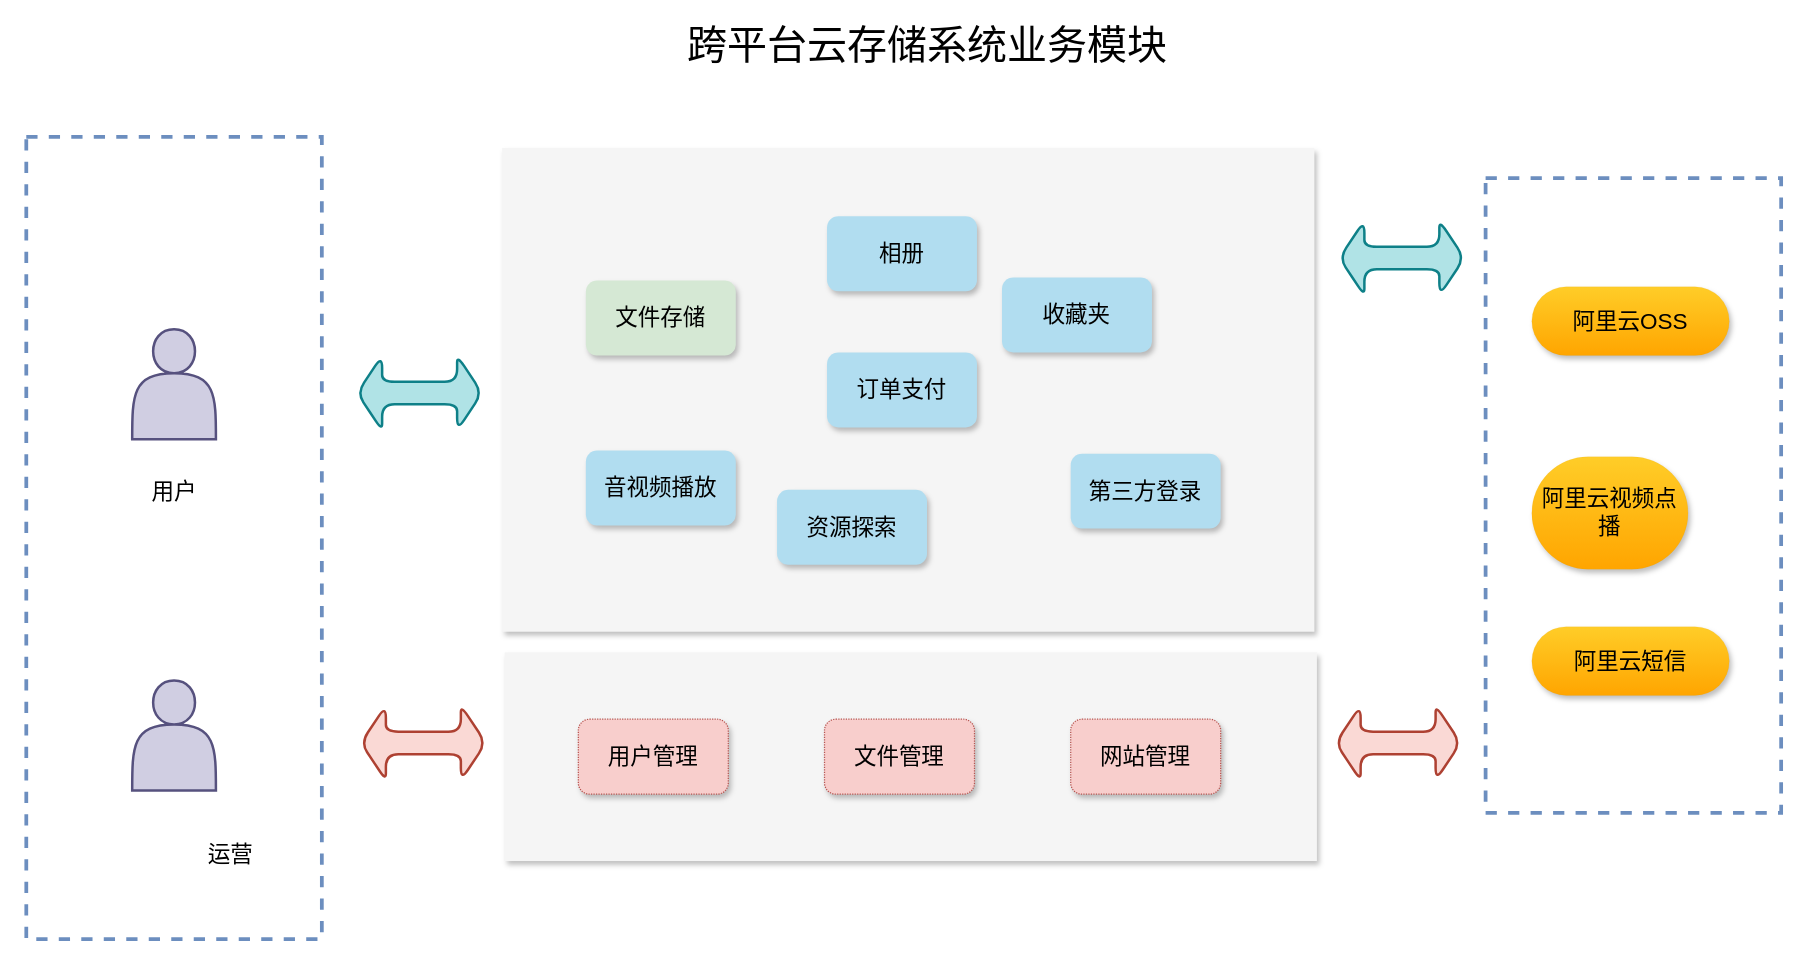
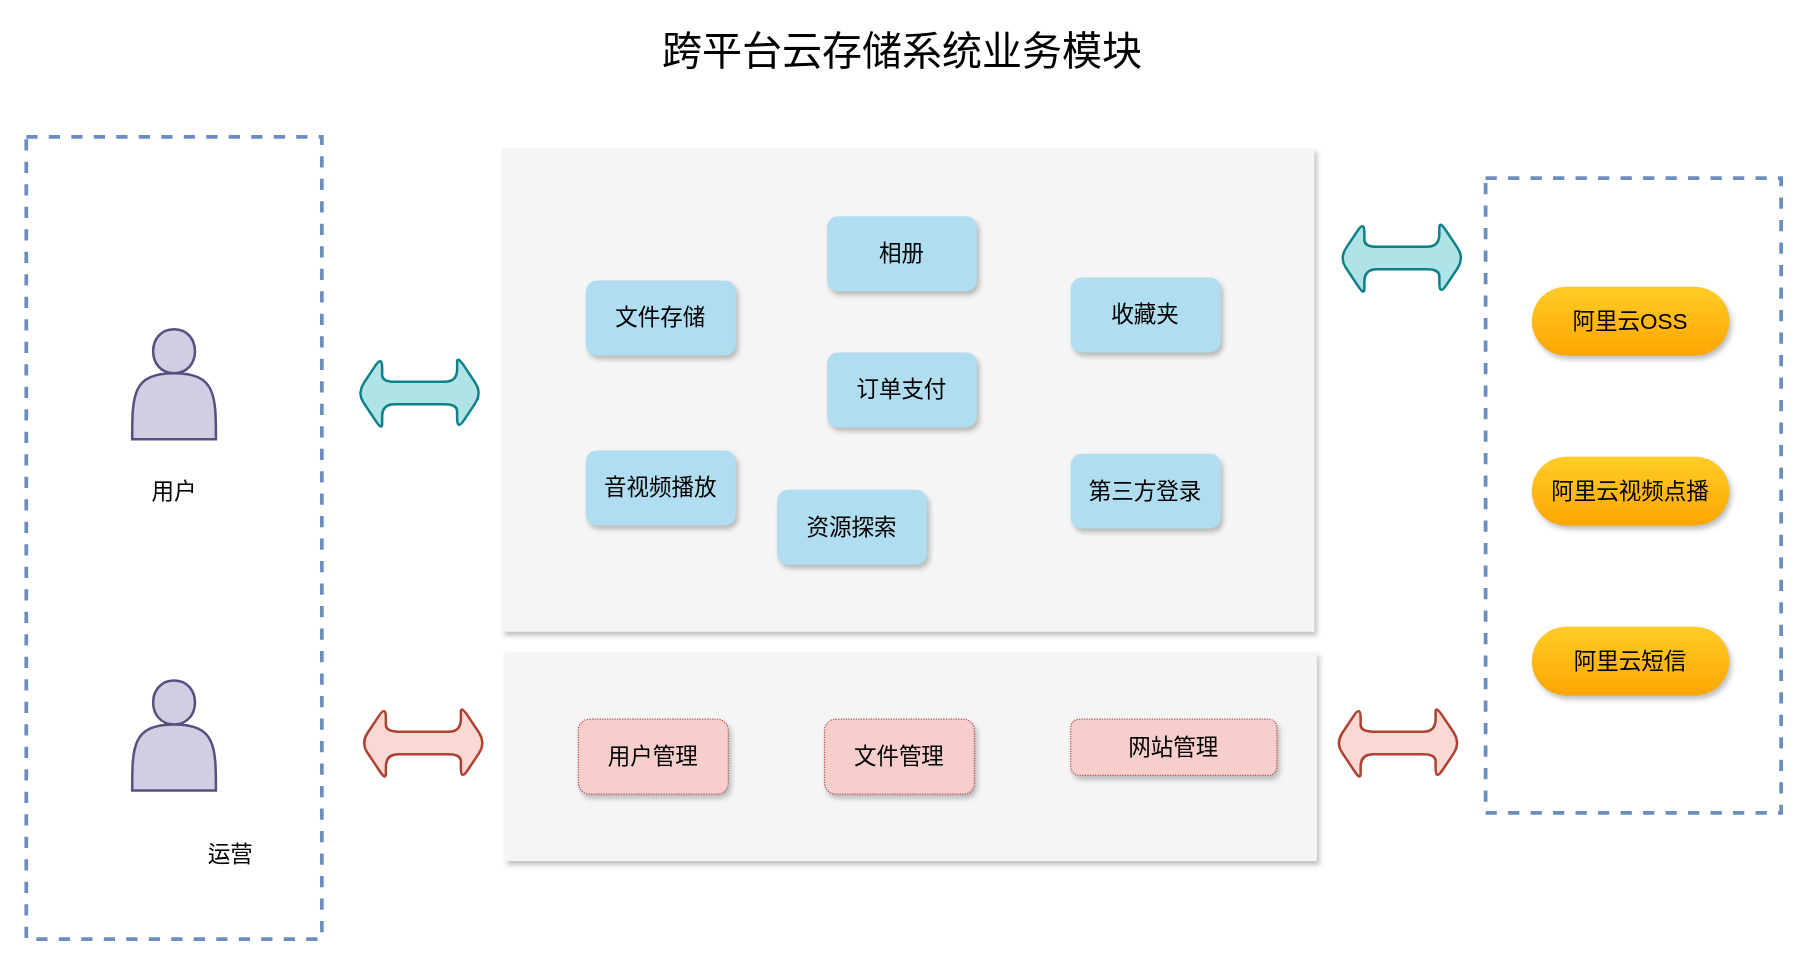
  <mxCell id="0" style=";html=1;" />
  <mxCell id="1" style=";html=1;" parent="0" />
- <mxCell id="2" value="跨平台云存储系统业务模块" style="text;html=1;align=center;verticalAlign=middle;resizable=0;points=[];autosize=1;strokeColor=none;fillColor=none;fontSize=32;" vertex="1" parent="1"><mxGeometry x="544" y="15" width="394" height="42" as="geometry" /></mxCell>
+ <mxCell id="2" value="跨平台云存储系统业务模块" style="text;html=1;align=center;verticalAlign=middle;resizable=0;points=[];autosize=1;strokeColor=none;fillColor=none;fontSize=32;" vertex="1" parent="1"><mxGeometry x="524" y="20" width="394" height="42" as="geometry" /></mxCell>
  <mxCell id="3" value="" style="whiteSpace=wrap;html=1;fontSize=22;labelBackgroundColor=none;labelBorderColor=none;shadow=1;dashed=1;dashPattern=1 4;fillColor=#f5f5f5;fontColor=#333333;strokeColor=none;strokeWidth=0;glass=0;rounded=0;" vertex="1" parent="1"><mxGeometry x="401" y="118" width="650" height="387" as="geometry" /></mxCell>
  <mxCell id="4" value="" style="whiteSpace=wrap;html=1;fontSize=22;labelBackgroundColor=none;labelBorderColor=none;fillColor=#f5f5f5;strokeColor=none;shadow=1;dashed=1;dashPattern=1 1;fontColor=#333333;" vertex="1" parent="1"><mxGeometry x="403" y="521.5" width="650" height="167" as="geometry" /></mxCell>
- <mxCell id="5" value="收藏夹" style="rounded=1;whiteSpace=wrap;html=1;shadow=1;dashed=1;dashPattern=1 1;labelBackgroundColor=none;labelBorderColor=none;fontSize=18;fillColor=#b1ddf0;strokeColor=none;" vertex="1" parent="1"><mxGeometry x="801" y="221.5" width="120" height="60" as="geometry" /></mxCell>
+ <mxCell id="5" value="收藏夹" style="rounded=1;whiteSpace=wrap;html=1;shadow=1;dashed=1;dashPattern=1 1;labelBackgroundColor=none;labelBorderColor=none;fontSize=18;fillColor=#b1ddf0;strokeColor=none;" vertex="1" parent="1"><mxGeometry x="856" y="221.5" width="120" height="60" as="geometry" /></mxCell>
  <mxCell id="6" value="订单支付" style="rounded=1;whiteSpace=wrap;html=1;shadow=1;dashed=1;dashPattern=1 1;labelBackgroundColor=none;labelBorderColor=none;fontSize=18;fillColor=#b1ddf0;strokeColor=none;" vertex="1" parent="1"><mxGeometry x="661" y="281.5" width="120" height="60" as="geometry" /></mxCell>
  <mxCell id="7" value="音视频播放" style="rounded=1;whiteSpace=wrap;html=1;shadow=1;dashed=1;dashPattern=1 1;labelBackgroundColor=none;labelBorderColor=none;fontSize=18;fillColor=#b1ddf0;strokeColor=none;" vertex="1" parent="1"><mxGeometry x="468" y="360" width="120" height="60" as="geometry" /></mxCell>
  <mxCell id="8" value="第三方登录" style="rounded=1;whiteSpace=wrap;html=1;shadow=1;dashed=1;dashPattern=1 1;labelBackgroundColor=none;labelBorderColor=none;fontSize=18;fillColor=#b1ddf0;strokeColor=none;" vertex="1" parent="1"><mxGeometry x="856" y="362.5" width="120" height="60" as="geometry" /></mxCell>
  <mxCell id="9" value="&lt;font style=&quot;vertical-align: inherit&quot;&gt;&lt;font style=&quot;vertical-align: inherit&quot;&gt;阿里云OSS&lt;br&gt;&lt;/font&gt;&lt;/font&gt;" style="rounded=1;whiteSpace=wrap;html=1;shadow=1;glass=0;dashed=1;dashPattern=1 4;labelBackgroundColor=none;labelBorderColor=none;fontSize=18;strokeWidth=0;arcSize=50;fillColor=#ffcd28;strokeColor=#d79b00;gradientColor=#ffa500;" vertex="1" parent="1"><mxGeometry x="1225" y="229" width="158" height="55" as="geometry" /></mxCell>
- <mxCell id="10" value="&lt;font style=&quot;vertical-align: inherit&quot;&gt;&lt;font style=&quot;vertical-align: inherit&quot;&gt;阿里云视频点播&lt;br&gt;&lt;/font&gt;&lt;/font&gt;" style="rounded=1;whiteSpace=wrap;html=1;shadow=1;glass=0;dashed=1;dashPattern=1 4;labelBackgroundColor=none;labelBorderColor=none;fontSize=18;strokeWidth=0;arcSize=50;fillColor=#ffcd28;strokeColor=#d79b00;gradientColor=#ffa500;" vertex="1" parent="1"><mxGeometry x="1225" y="365" width="125" height="90" as="geometry" /></mxCell>
+ <mxCell id="10" value="&lt;font style=&quot;vertical-align: inherit&quot;&gt;&lt;font style=&quot;vertical-align: inherit&quot;&gt;阿里云视频点播&lt;br&gt;&lt;/font&gt;&lt;/font&gt;" style="rounded=1;whiteSpace=wrap;html=1;shadow=1;glass=0;dashed=1;dashPattern=1 4;labelBackgroundColor=none;labelBorderColor=none;fontSize=18;strokeWidth=0;arcSize=50;fillColor=#ffcd28;strokeColor=#d79b00;gradientColor=#ffa500;" vertex="1" parent="1"><mxGeometry x="1225" y="365" width="158" height="55" as="geometry" /></mxCell>
  <mxCell id="11" value="&lt;font style=&quot;vertical-align: inherit&quot;&gt;&lt;font style=&quot;vertical-align: inherit&quot;&gt;阿里云短信&lt;br&gt;&lt;/font&gt;&lt;/font&gt;" style="rounded=1;whiteSpace=wrap;html=1;shadow=1;glass=0;dashed=1;dashPattern=1 4;labelBackgroundColor=none;labelBorderColor=none;fontSize=18;strokeWidth=0;arcSize=50;fillColor=#ffcd28;strokeColor=#d79b00;gradientColor=#ffa500;" vertex="1" parent="1"><mxGeometry x="1225" y="501" width="158" height="55" as="geometry" /></mxCell>
- <mxCell id="12" value="文件存储" style="rounded=1;whiteSpace=wrap;html=1;shadow=1;dashed=1;dashPattern=1 1;labelBackgroundColor=none;labelBorderColor=none;fontSize=18;fillColor=#d5e8d4;strokeColor=none;" vertex="1" parent="1"><mxGeometry x="468" y="224" width="120" height="60" as="geometry" /></mxCell>
+ <mxCell id="12" value="文件存储" style="rounded=1;whiteSpace=wrap;html=1;shadow=1;dashed=1;dashPattern=1 1;labelBackgroundColor=none;labelBorderColor=none;fontSize=18;fillColor=#b1ddf0;strokeColor=none;" vertex="1" parent="1"><mxGeometry x="468" y="224" width="120" height="60" as="geometry" /></mxCell>
  <mxCell id="13" value="相册" style="rounded=1;whiteSpace=wrap;html=1;shadow=1;dashed=1;dashPattern=1 1;labelBackgroundColor=none;labelBorderColor=none;fontSize=18;fillColor=#b1ddf0;strokeColor=none;" vertex="1" parent="1"><mxGeometry x="661" y="172.5" width="120" height="60" as="geometry" /></mxCell>
  <mxCell id="14" value="用户管理" style="rounded=1;whiteSpace=wrap;html=1;shadow=1;dashed=1;dashPattern=1 1;labelBackgroundColor=none;labelBorderColor=none;fontSize=18;fillColor=#f8cecc;strokeColor=#b85450;gradientColor=none;" vertex="1" parent="1"><mxGeometry x="462" y="575" width="120" height="60" as="geometry" /></mxCell>
  <mxCell id="15" value="文件管理" style="rounded=1;whiteSpace=wrap;html=1;shadow=1;dashed=1;dashPattern=1 1;labelBackgroundColor=none;labelBorderColor=none;fontSize=18;fillColor=#f8cecc;strokeColor=#b85450;gradientColor=none;" vertex="1" parent="1"><mxGeometry x="659" y="575" width="120" height="60" as="geometry" /></mxCell>
- <mxCell id="16" value="网站管理" style="rounded=1;whiteSpace=wrap;html=1;shadow=1;dashed=1;dashPattern=1 1;labelBackgroundColor=none;labelBorderColor=none;fontSize=18;fillColor=#f8cecc;strokeColor=#b85450;gradientColor=none;" vertex="1" parent="1"><mxGeometry x="856" y="575" width="120" height="60" as="geometry" /></mxCell>
+ <mxCell id="16" value="网站管理" style="rounded=1;whiteSpace=wrap;html=1;shadow=1;dashed=1;dashPattern=1 1;labelBackgroundColor=none;labelBorderColor=none;fontSize=18;fillColor=#f8cecc;strokeColor=#b85450;gradientColor=none;" vertex="1" parent="1"><mxGeometry x="856" y="575" width="165" height="45" as="geometry" /></mxCell>
  <mxCell id="17" value="资源探索" style="rounded=1;whiteSpace=wrap;html=1;shadow=1;dashed=1;dashPattern=1 1;labelBackgroundColor=none;labelBorderColor=none;fontSize=18;fillColor=#b1ddf0;strokeColor=none;" vertex="1" parent="1"><mxGeometry x="621" y="391.5" width="120" height="60" as="geometry" /></mxCell>
  <mxCell id="18" value="" style="rounded=0;whiteSpace=wrap;html=1;shadow=0;glass=0;dashed=1;labelBackgroundColor=none;labelBorderColor=none;fontSize=18;strokeWidth=3;fillColor=none;gradientColor=#7ea6e0;strokeColor=#6C8EBF;" vertex="1" parent="1"><mxGeometry x="1188" y="142" width="236.5" height="508" as="geometry" /></mxCell>
  <mxCell id="19" value="" style="shape=doubleArrow;whiteSpace=wrap;html=1;rounded=1;shadow=0;glass=0;labelBackgroundColor=none;labelBorderColor=none;fontSize=18;strokeColor=#0e8088;strokeWidth=2;fillColor=#b0e3e6;" vertex="1" parent="1"><mxGeometry x="1071" y="176" width="100" height="60" as="geometry" /></mxCell>
  <mxCell id="20" value="" style="shape=doubleArrow;whiteSpace=wrap;html=1;rounded=1;shadow=0;glass=0;labelBackgroundColor=none;labelBorderColor=none;fontSize=18;strokeColor=#ae4132;strokeWidth=2;fillColor=#fad9d5;" vertex="1" parent="1"><mxGeometry x="1068" y="564" width="100" height="60" as="geometry" /></mxCell>
  <mxCell id="21" value="" style="rounded=0;whiteSpace=wrap;html=1;shadow=0;glass=0;dashed=1;labelBackgroundColor=none;labelBorderColor=none;fontSize=18;strokeWidth=3;fillColor=none;gradientColor=#7ea6e0;strokeColor=#6C8EBF;" vertex="1" parent="1"><mxGeometry x="20.25" y="109" width="236.5" height="642" as="geometry" /></mxCell>
  <mxCell id="22" value="" style="shape=doubleArrow;whiteSpace=wrap;html=1;rounded=1;shadow=0;glass=0;labelBackgroundColor=none;labelBorderColor=none;fontSize=18;strokeColor=#0e8088;strokeWidth=2;fillColor=#b0e3e6;" vertex="1" parent="1"><mxGeometry x="285" y="284" width="100" height="60" as="geometry" /></mxCell>
  <mxCell id="23" value="" style="shape=doubleArrow;whiteSpace=wrap;html=1;rounded=1;shadow=0;glass=0;labelBackgroundColor=none;labelBorderColor=none;fontSize=18;strokeColor=#ae4132;strokeWidth=2;fillColor=#fad9d5;" vertex="1" parent="1"><mxGeometry x="288" y="564" width="100" height="60" as="geometry" /></mxCell>
  <mxCell id="24" value="" style="shape=actor;whiteSpace=wrap;html=1;rounded=1;shadow=0;glass=0;labelBackgroundColor=none;labelBorderColor=none;fontSize=18;strokeColor=#56517e;strokeWidth=2;fillColor=#d0cee2;" vertex="1" parent="1"><mxGeometry x="105" y="263" width="67" height="88" as="geometry" /></mxCell>
  <mxCell id="25" value="" style="shape=actor;whiteSpace=wrap;html=1;rounded=1;shadow=0;glass=0;labelBackgroundColor=none;labelBorderColor=none;fontSize=18;strokeColor=#56517e;strokeWidth=2;fillColor=#d0cee2;" vertex="1" parent="1"><mxGeometry x="105" y="544" width="67" height="88" as="geometry" /></mxCell>
  <mxCell id="26" value="用户" style="text;html=1;strokeColor=none;fillColor=none;align=center;verticalAlign=middle;whiteSpace=wrap;rounded=0;shadow=0;glass=0;labelBackgroundColor=none;labelBorderColor=none;fontSize=18;" vertex="1" parent="1"><mxGeometry x="108.5" y="377.5" width="60" height="30" as="geometry" /></mxCell>
  <mxCell id="27" value="运营" style="text;html=1;strokeColor=none;fillColor=none;align=center;verticalAlign=middle;whiteSpace=wrap;rounded=0;shadow=0;glass=0;labelBackgroundColor=none;labelBorderColor=none;fontSize=18;" vertex="1" parent="1"><mxGeometry x="153.5" y="668.5" width="60" height="30" as="geometry" /></mxCell>
